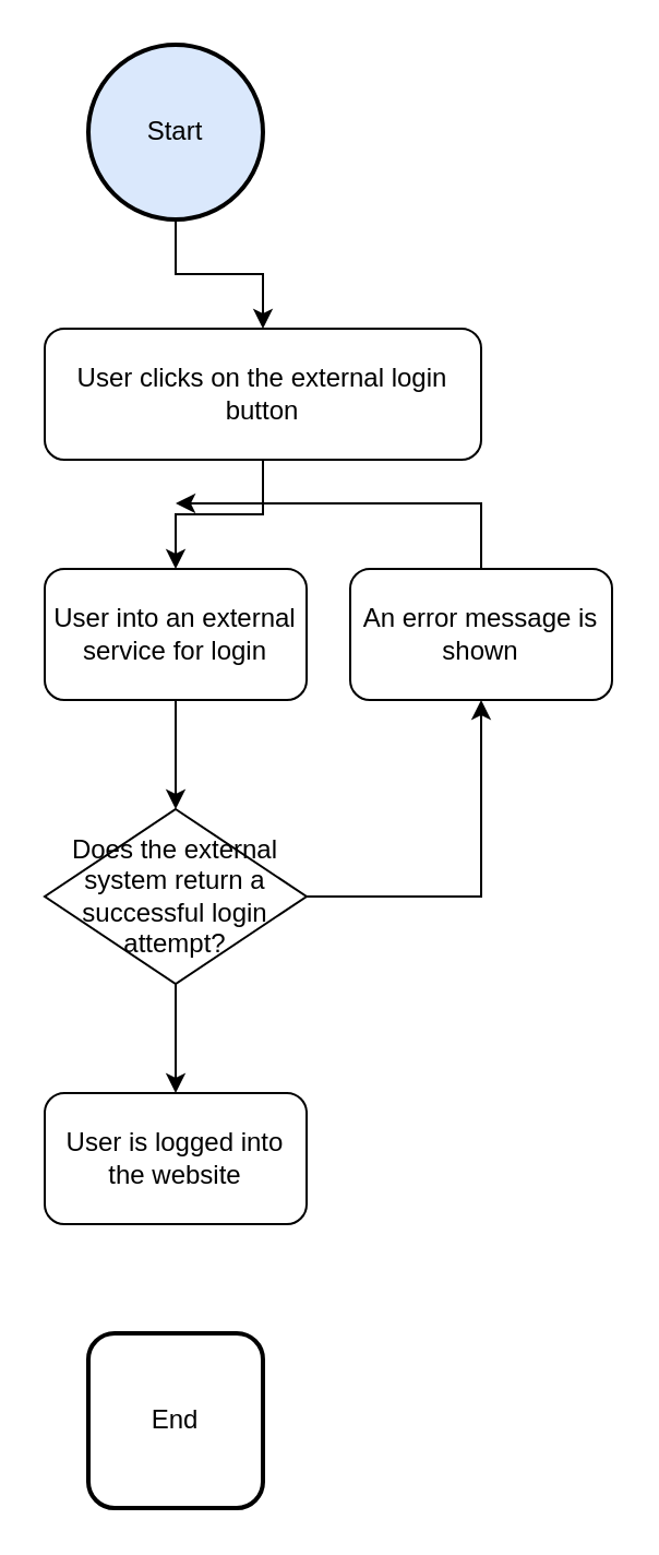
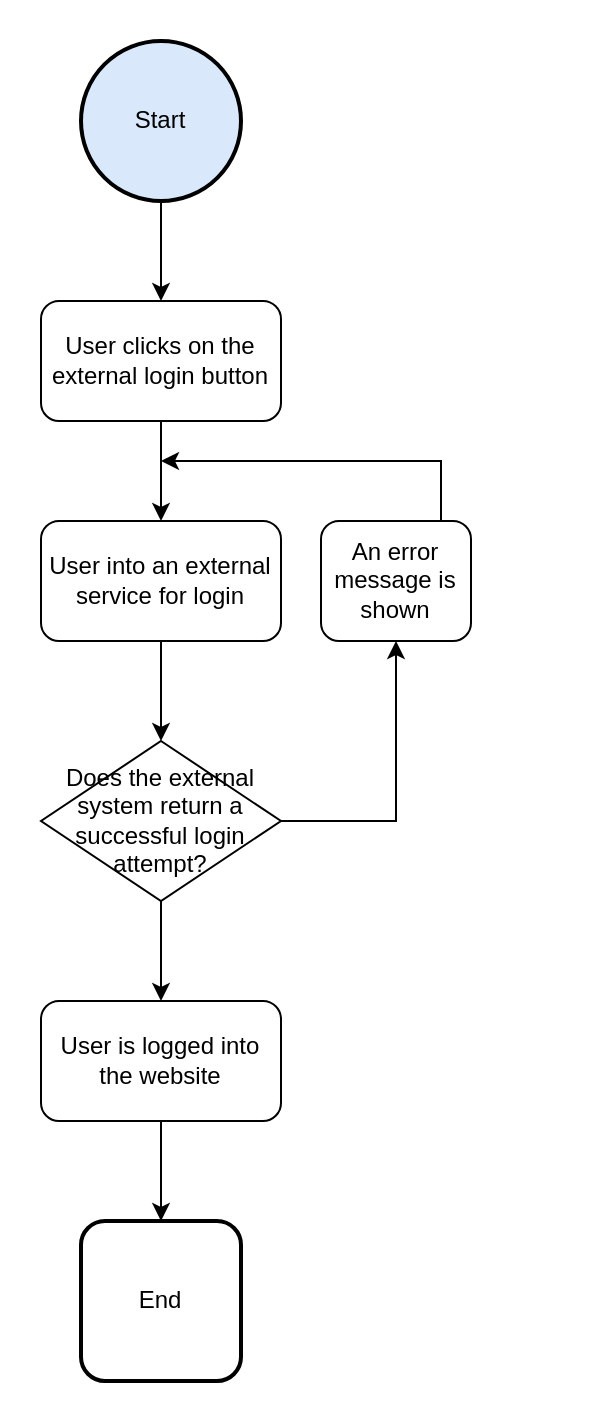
  <mxCell id="0" />
  <mxCell id="1" parent="0" />
  <mxCell id="2" value="End" style="whiteSpace=wrap;html=1;aspect=fixed;strokeWidth=2;rounded=1;" vertex="1" parent="1"><mxGeometry x="40" y="610" width="80" height="80" as="geometry" /></mxCell>
  <mxCell id="3" style="edgeStyle=orthogonalEdgeStyle;rounded=0;orthogonalLoop=1;jettySize=auto;html=1;" edge="1" parent="1" source="4" target="6"><mxGeometry relative="1" as="geometry" /></mxCell>
  <mxCell id="4" value="Start" style="ellipse;whiteSpace=wrap;html=1;aspect=fixed;strokeWidth=2;fillColor=#dae8fc;" vertex="1" parent="1"><mxGeometry x="40" y="20" width="80" height="80" as="geometry" /></mxCell>
  <mxCell id="5" style="edgeStyle=orthogonalEdgeStyle;rounded=0;orthogonalLoop=1;jettySize=auto;html=1;" edge="1" parent="1" source="6" target="8"><mxGeometry relative="1" as="geometry" /></mxCell>
- <mxCell id="6" value="User clicks on the external login button" style="rounded=1;whiteSpace=wrap;html=1;strokeWidth=1;" vertex="1" parent="1"><mxGeometry x="20" y="150" width="200" height="60" as="geometry" /></mxCell>
+ <mxCell id="6" value="User clicks on the external login button" style="rounded=1;whiteSpace=wrap;html=1;strokeWidth=1;" vertex="1" parent="1"><mxGeometry x="20" y="150" width="120" height="60" as="geometry" /></mxCell>
  <mxCell id="7" style="edgeStyle=orthogonalEdgeStyle;rounded=0;orthogonalLoop=1;jettySize=auto;html=1;" edge="1" parent="1" source="8" target="11"><mxGeometry relative="1" as="geometry" /></mxCell>
  <mxCell id="8" value="User into an external service for login" style="rounded=1;whiteSpace=wrap;html=1;strokeWidth=1;" vertex="1" parent="1"><mxGeometry x="20" y="260" width="120" height="60" as="geometry" /></mxCell>
  <mxCell id="9" style="edgeStyle=orthogonalEdgeStyle;rounded=0;orthogonalLoop=1;jettySize=auto;html=1;" edge="1" parent="1" source="11" target="13"><mxGeometry relative="1" as="geometry" /></mxCell>
  <mxCell id="10" style="edgeStyle=orthogonalEdgeStyle;rounded=0;orthogonalLoop=1;jettySize=auto;html=1;" edge="1" parent="1" source="11" target="15"><mxGeometry relative="1" as="geometry" /></mxCell>
  <mxCell id="11" value="Does the external system return a successful login attempt?" style="rhombus;whiteSpace=wrap;html=1;strokeWidth=1;" vertex="1" parent="1"><mxGeometry x="20" y="370" width="120" height="80" as="geometry" /></mxCell>
+ <mxCell id="12" style="edgeStyle=orthogonalEdgeStyle;rounded=0;orthogonalLoop=1;jettySize=auto;html=1;" edge="1" parent="1" source="13" target="2"><mxGeometry relative="1" as="geometry" /></mxCell>
  <mxCell id="13" value="User is logged into the website" style="rounded=1;whiteSpace=wrap;html=1;strokeWidth=1;" vertex="1" parent="1"><mxGeometry x="20" y="500" width="120" height="60" as="geometry" /></mxCell>
  <mxCell id="14" style="edgeStyle=orthogonalEdgeStyle;rounded=0;orthogonalLoop=1;jettySize=auto;html=1;exitX=0.5;exitY=0;exitDx=0;exitDy=0;" edge="1" parent="1" source="15"><mxGeometry relative="1" as="geometry"><mxPoint x="80" y="230" as="targetPoint" /><mxPoint x="240" y="230" as="sourcePoint" /><Array as="points"><mxPoint x="220" y="290" /><mxPoint x="220" y="230" /></Array></mxGeometry></mxCell>
- <mxCell id="15" value="An error message is shown" style="rounded=1;whiteSpace=wrap;html=1;strokeWidth=1;" vertex="1" parent="1"><mxGeometry x="160" y="260" width="120" height="60" as="geometry" /></mxCell>
+ <mxCell id="15" value="An error message is shown" style="rounded=1;whiteSpace=wrap;html=1;strokeWidth=1;" vertex="1" parent="1"><mxGeometry x="160" y="260" width="75" height="60" as="geometry" /></mxCell>
